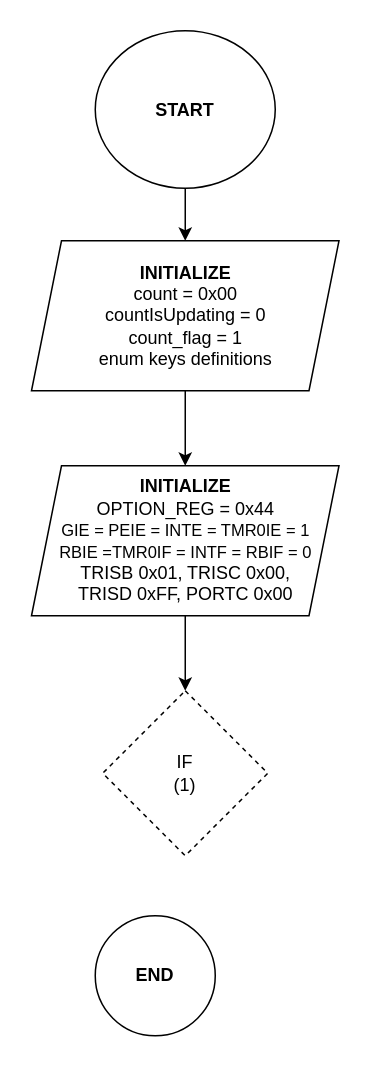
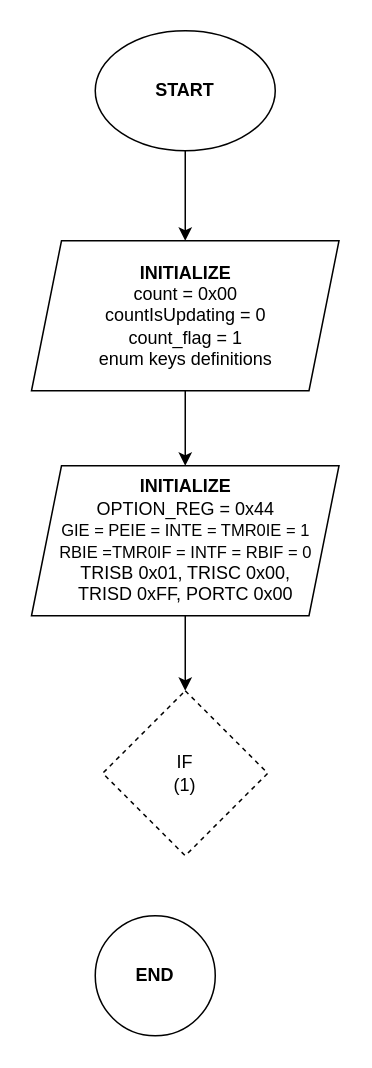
  <mxCell id="0" />
  <mxCell id="1" parent="0" />
  <mxCell id="2" style="edgeStyle=orthogonalEdgeStyle;rounded=0;orthogonalLoop=1;jettySize=auto;html=1;exitX=0.5;exitY=1;exitDx=0;exitDy=0;entryX=0.5;entryY=0;entryDx=0;entryDy=0;" edge="1" parent="1" source="3" target="6"><mxGeometry relative="1" as="geometry" /></mxCell>
- <mxCell id="3" value="&lt;b&gt;START&lt;/b&gt;" style="ellipse;whiteSpace=wrap;html=1;" vertex="1" parent="1"><mxGeometry x="63" y="20" width="120" height="105" as="geometry" /></mxCell>
+ <mxCell id="3" value="&lt;b&gt;START&lt;/b&gt;" style="ellipse;whiteSpace=wrap;html=1;" vertex="1" parent="1"><mxGeometry x="63" y="20" width="120" height="80" as="geometry" /></mxCell>
  <mxCell id="4" value="&lt;b&gt;END&lt;/b&gt;" style="ellipse;whiteSpace=wrap;html=1;" vertex="1" parent="1"><mxGeometry x="63" y="610" width="80" height="80" as="geometry" /></mxCell>
  <mxCell id="5" style="edgeStyle=orthogonalEdgeStyle;rounded=0;orthogonalLoop=1;jettySize=auto;html=1;exitX=0.5;exitY=1;exitDx=0;exitDy=0;entryX=0.5;entryY=0;entryDx=0;entryDy=0;" edge="1" parent="1" source="6" target="8"><mxGeometry relative="1" as="geometry" /></mxCell>
  <mxCell id="6" value="&lt;b&gt;INITIALIZE&lt;/b&gt;&lt;br&gt;count = 0x00&lt;br&gt;countIsUpdating = 0&lt;br&gt;count_flag = 1&lt;br&gt;enum keys definitions" style="shape=parallelogram;perimeter=parallelogramPerimeter;whiteSpace=wrap;html=1;fixedSize=1;" vertex="1" parent="1"><mxGeometry x="20.5" y="160" width="205" height="100" as="geometry" /></mxCell>
  <mxCell id="7" style="edgeStyle=orthogonalEdgeStyle;rounded=0;orthogonalLoop=1;jettySize=auto;html=1;exitX=0.5;exitY=1;exitDx=0;exitDy=0;entryX=0.5;entryY=0;entryDx=0;entryDy=0;" edge="1" parent="1" source="8" target="9"><mxGeometry relative="1" as="geometry" /></mxCell>
  <mxCell id="8" value="&lt;b&gt;INITIALIZE&lt;/b&gt;&lt;br&gt;OPTION_REG = 0x44&lt;br&gt;&lt;font style=&quot;font-size: 11px;&quot;&gt;GIE = PEIE = INTE = TMR0IE = 1&lt;br&gt;&lt;/font&gt;&lt;font style=&quot;font-size: 11px;&quot;&gt;RBIE =TMR0IF = INTF = RBIF = 0&lt;/font&gt;&lt;div&gt;TRISB 0x01, TRISC 0x00,&lt;/div&gt;&lt;div&gt;TRISD 0xFF, PORTC 0x00&lt;/div&gt;" style="shape=parallelogram;perimeter=parallelogramPerimeter;whiteSpace=wrap;html=1;fixedSize=1;" vertex="1" parent="1"><mxGeometry x="20.5" y="310" width="205" height="100" as="geometry" /></mxCell>
  <mxCell id="9" value="IF&lt;br&gt;(1)" style="rhombus;whiteSpace=wrap;html=1;dashed=1;" vertex="1" parent="1"><mxGeometry x="68" y="460" width="110" height="110" as="geometry" /></mxCell>
